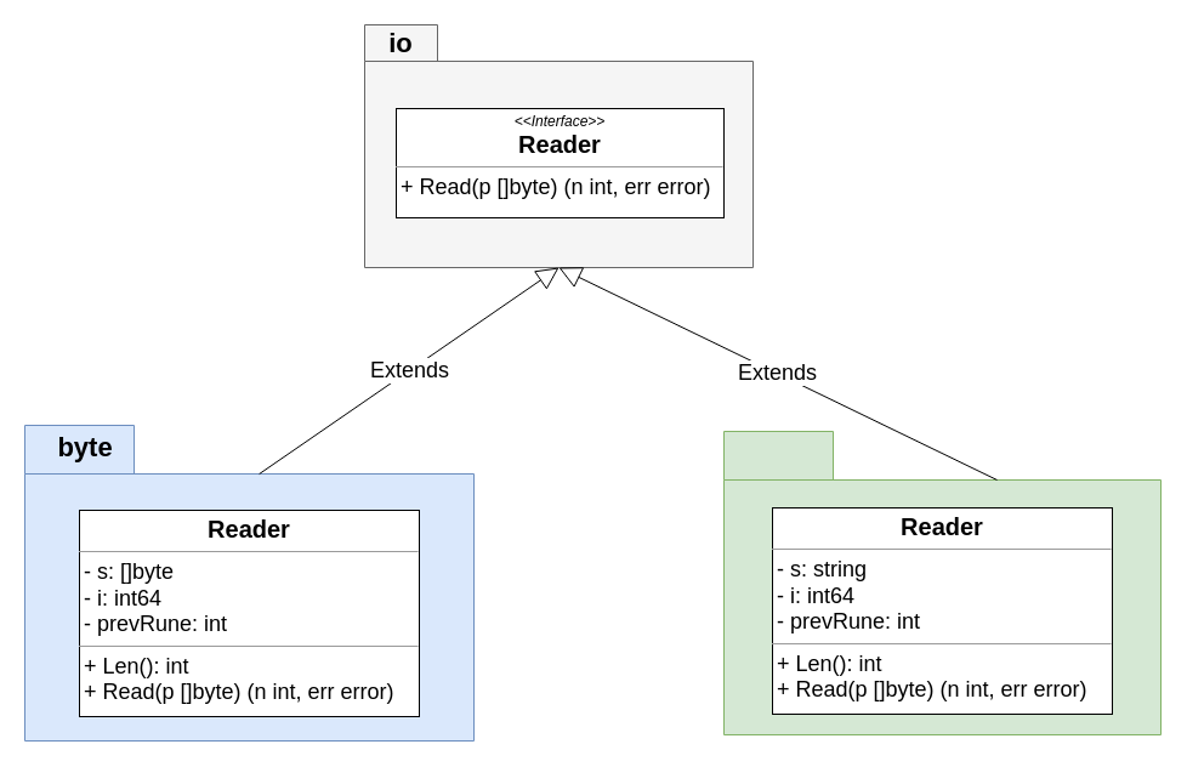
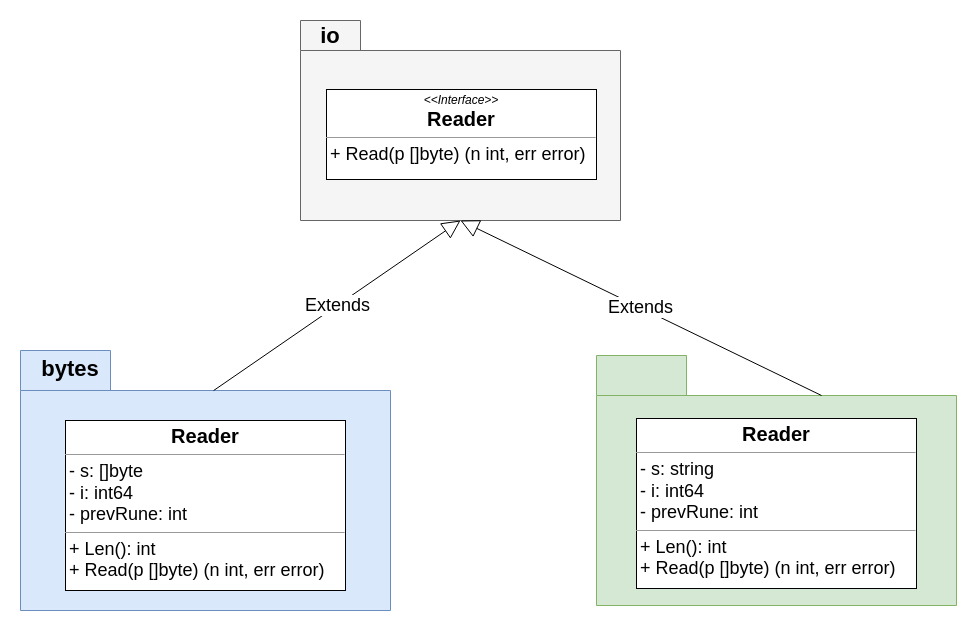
  <mxCell id="0" />
  <mxCell id="1" parent="0" />
  <mxCell id="2" value="" style="shape=folder;fontStyle=1;spacingTop=10;tabWidth=60;tabHeight=30;tabPosition=left;html=1;fillColor=#f5f5f5;fontColor=#333333;strokeColor=#666666;" vertex="1" parent="1"><mxGeometry x="300" y="20" width="320" height="200" as="geometry" /></mxCell>
  <mxCell id="3" value="&lt;p style=&quot;margin: 0px ; margin-top: 4px ; text-align: center&quot;&gt;&lt;i&gt;&amp;lt;&amp;lt;Interface&amp;gt;&amp;gt;&lt;/i&gt;&lt;br&gt;&lt;b&gt;&lt;font style=&quot;font-size: 20px&quot;&gt;Reader&lt;/font&gt;&lt;/b&gt;&lt;/p&gt;&lt;hr size=&quot;1&quot;&gt;&lt;p style=&quot;margin: 0px 0px 0px 4px ; font-size: 18px&quot;&gt;&lt;font style=&quot;font-size: 18px&quot;&gt;+&amp;nbsp;&lt;/font&gt;&lt;font style=&quot;font-size: 18px&quot;&gt;Read(p []byte) (n int, err error)&lt;/font&gt;&lt;/p&gt;" style="verticalAlign=top;align=left;overflow=fill;fontSize=12;fontFamily=Helvetica;html=1;" vertex="1" parent="1"><mxGeometry x="326" y="89" width="270" height="90" as="geometry" /></mxCell>
  <mxCell id="4" value="io" style="text;align=center;fontStyle=1;verticalAlign=middle;spacingLeft=3;spacingRight=3;strokeColor=none;rotatable=0;points=[[0,0.5],[1,0.5]];portConstraint=eastwest;fontSize=22;" vertex="1" parent="1"><mxGeometry x="290" y="20" width="80" height="26" as="geometry" /></mxCell>
  <mxCell id="5" value="&lt;div style=&quot;text-align: left ; line-height: 1.75 ; font-size: 14px&quot;&gt;&lt;br&gt;&lt;/div&gt;" style="shape=folder;fontStyle=1;spacingTop=10;tabWidth=90;tabHeight=40;tabPosition=left;html=1;fontSize=18;fillColor=#dae8fc;strokeColor=#6c8ebf;" vertex="1" parent="1"><mxGeometry x="20" y="350" width="370" height="260" as="geometry" /></mxCell>
  <mxCell id="6" value="&lt;div style=&quot;text-align: left ; line-height: 1.75 ; font-size: 14px&quot;&gt;&lt;br&gt;&lt;/div&gt;" style="shape=folder;fontStyle=1;spacingTop=10;tabWidth=90;tabHeight=40;tabPosition=left;html=1;fontSize=18;fillColor=#d5e8d4;strokeColor=#82b366;" vertex="1" parent="1"><mxGeometry x="596" y="355" width="360" height="250" as="geometry" /></mxCell>
- <mxCell id="7" value="byte" style="text;align=center;fontStyle=1;verticalAlign=middle;spacingLeft=3;spacingRight=3;strokeColor=none;rotatable=0;points=[[0,0.5],[1,0.5]];portConstraint=eastwest;fontSize=22;" vertex="1" parent="1"><mxGeometry x="30" y="353" width="80" height="26" as="geometry" /></mxCell>
+ <mxCell id="7" value="bytes" style="text;align=center;fontStyle=1;verticalAlign=middle;spacingLeft=3;spacingRight=3;strokeColor=none;rotatable=0;points=[[0,0.5],[1,0.5]];portConstraint=eastwest;fontSize=22;" vertex="1" parent="1"><mxGeometry x="30" y="353" width="80" height="26" as="geometry" /></mxCell>
  <mxCell id="8" value="&lt;p style=&quot;margin: 0px ; margin-top: 4px ; text-align: center&quot;&gt;&lt;b&gt;&lt;font style=&quot;font-size: 20px&quot;&gt;Reader&lt;/font&gt;&lt;/b&gt;&lt;/p&gt;&lt;hr size=&quot;1&quot;&gt;&lt;p style=&quot;margin: 0px 0px 0px 4px ; font-size: 18px&quot;&gt;&lt;font style=&quot;font-size: 18px&quot;&gt;- s: string&lt;/font&gt;&lt;/p&gt;&lt;p style=&quot;margin: 0px 0px 0px 4px ; font-size: 18px&quot;&gt;&lt;font style=&quot;font-size: 18px&quot;&gt;- i: int64&lt;/font&gt;&lt;/p&gt;&lt;p style=&quot;margin: 0px 0px 0px 4px ; font-size: 18px&quot;&gt;&lt;font style=&quot;font-size: 18px&quot;&gt;- prevRune: int&lt;/font&gt;&lt;/p&gt;&lt;hr size=&quot;1&quot;&gt;&lt;p style=&quot;margin: 0px 0px 0px 4px ; font-size: 18px&quot;&gt;&lt;font style=&quot;font-size: 18px&quot;&gt;+ Len(): int&lt;/font&gt;&lt;/p&gt;&lt;p style=&quot;margin: 0px 0px 0px 4px ; font-size: 18px&quot;&gt;&lt;font style=&quot;font-size: 18px&quot;&gt;+&amp;nbsp;&lt;/font&gt;&lt;font style=&quot;font-size: 18px&quot;&gt;Read(p []byte) (n int, err error)&lt;/font&gt;&lt;br&gt;&lt;/p&gt;" style="verticalAlign=top;align=left;overflow=fill;fontSize=12;fontFamily=Helvetica;html=1;" vertex="1" parent="1"><mxGeometry x="636" y="418" width="280" height="170" as="geometry" /></mxCell>
  <mxCell id="9" value="&lt;p style=&quot;margin: 0px ; margin-top: 4px ; text-align: center&quot;&gt;&lt;b&gt;&lt;font style=&quot;font-size: 20px&quot;&gt;Reader&lt;/font&gt;&lt;/b&gt;&lt;/p&gt;&lt;hr size=&quot;1&quot;&gt;&lt;p style=&quot;margin: 0px 0px 0px 4px ; font-size: 18px&quot;&gt;&lt;font style=&quot;font-size: 18px&quot;&gt;- s: []byte&lt;/font&gt;&lt;/p&gt;&lt;p style=&quot;margin: 0px 0px 0px 4px ; font-size: 18px&quot;&gt;&lt;font style=&quot;font-size: 18px&quot;&gt;- i: int64&lt;/font&gt;&lt;/p&gt;&lt;p style=&quot;margin: 0px 0px 0px 4px ; font-size: 18px&quot;&gt;&lt;font style=&quot;font-size: 18px&quot;&gt;- prevRune: int&lt;/font&gt;&lt;/p&gt;&lt;hr size=&quot;1&quot;&gt;&lt;p style=&quot;margin: 0px 0px 0px 4px ; font-size: 18px&quot;&gt;&lt;font style=&quot;font-size: 18px&quot;&gt;+ Len(): int&lt;/font&gt;&lt;/p&gt;&lt;p style=&quot;margin: 0px 0px 0px 4px ; font-size: 18px&quot;&gt;&lt;font style=&quot;font-size: 18px&quot;&gt;+&amp;nbsp;&lt;/font&gt;&lt;font style=&quot;font-size: 18px&quot;&gt;Read(p []byte) (n int, err error)&lt;/font&gt;&lt;br&gt;&lt;/p&gt;" style="verticalAlign=top;align=left;overflow=fill;fontSize=12;fontFamily=Helvetica;html=1;" vertex="1" parent="1"><mxGeometry x="65" y="420" width="280" height="170" as="geometry" /></mxCell>
  <mxCell id="10" value="Extends" style="endArrow=block;endSize=16;endFill=0;html=1;rounded=0;fontSize=18;exitX=0.522;exitY=0.154;exitDx=0;exitDy=0;exitPerimeter=0;entryX=0.5;entryY=1;entryDx=0;entryDy=0;entryPerimeter=0;" edge="1" parent="1" source="5" target="2"><mxGeometry width="160" relative="1" as="geometry"><mxPoint x="400" y="340" as="sourcePoint" /><mxPoint x="560" y="340" as="targetPoint" /></mxGeometry></mxCell>
  <mxCell id="11" value="Extends" style="endArrow=block;endSize=16;endFill=0;html=1;rounded=0;fontSize=18;exitX=0;exitY=0;exitDx=225;exitDy=40;exitPerimeter=0;entryX=0.5;entryY=1;entryDx=0;entryDy=0;entryPerimeter=0;" edge="1" parent="1" source="6" target="2"><mxGeometry width="160" relative="1" as="geometry"><mxPoint x="223.14" y="400.04" as="sourcePoint" /><mxPoint x="470" y="230" as="targetPoint" /></mxGeometry></mxCell>
